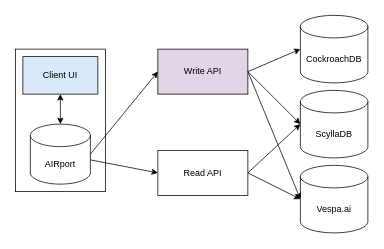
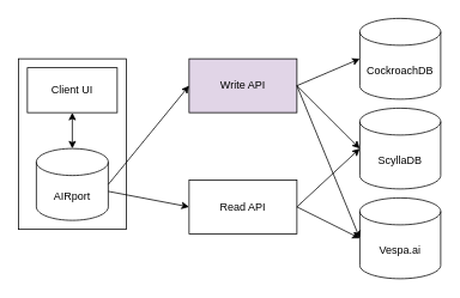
  <mxCell id="0" />
  <mxCell id="1" parent="0" />
  <mxCell id="2" value="" style="rounded=0;whiteSpace=wrap;html=1;" vertex="1" parent="1"><mxGeometry x="20" y="65" width="120" height="190" as="geometry" /></mxCell>
  <mxCell id="3" value="AIRport" style="shape=cylinder3;whiteSpace=wrap;html=1;boundedLbl=1;backgroundOutline=1;size=15;" vertex="1" parent="1"><mxGeometry x="40" y="165" width="80" height="80" as="geometry" /></mxCell>
  <mxCell id="4" value="CockroachDB" style="shape=cylinder3;whiteSpace=wrap;html=1;boundedLbl=1;backgroundOutline=1;size=15;" vertex="1" parent="1"><mxGeometry x="400" y="20" width="90" height="90" as="geometry" /></mxCell>
  <mxCell id="5" value="ScyllaDB" style="shape=cylinder3;whiteSpace=wrap;html=1;boundedLbl=1;backgroundOutline=1;size=15;" vertex="1" parent="1"><mxGeometry x="400" y="120" width="90" height="90" as="geometry" /></mxCell>
  <mxCell id="6" value="Vespa.ai" style="shape=cylinder3;whiteSpace=wrap;html=1;boundedLbl=1;backgroundOutline=1;size=15;" vertex="1" parent="1"><mxGeometry x="400" y="220" width="90" height="90" as="geometry" /></mxCell>
  <mxCell id="7" value="" style="endArrow=classic;html=1;rounded=0;entryX=0;entryY=0.5;entryDx=0;entryDy=0;" edge="1" parent="1" source="3" target="8"><mxGeometry width="50" height="50" relative="1" as="geometry"><mxPoint x="420" y="200" as="sourcePoint" /><mxPoint x="160" y="156.613" as="targetPoint" /></mxGeometry></mxCell>
  <mxCell id="8" value="Read API" style="rounded=0;whiteSpace=wrap;html=1;" vertex="1" parent="1"><mxGeometry x="210" y="200" width="120" height="60" as="geometry" /></mxCell>
  <mxCell id="9" value="" style="endArrow=classic;html=1;rounded=0;exitX=1;exitY=0.5;exitDx=0;exitDy=0;entryX=0;entryY=0.5;entryDx=0;entryDy=0;entryPerimeter=0;" edge="1" parent="1" source="8" target="5"><mxGeometry width="50" height="50" relative="1" as="geometry"><mxPoint x="420" y="200" as="sourcePoint" /><mxPoint x="470" y="150" as="targetPoint" /></mxGeometry></mxCell>
  <mxCell id="10" value="" style="endArrow=classic;html=1;rounded=0;exitX=1;exitY=0.5;exitDx=0;exitDy=0;entryX=0;entryY=0.5;entryDx=0;entryDy=0;entryPerimeter=0;" edge="1" parent="1" source="8" target="6"><mxGeometry width="50" height="50" relative="1" as="geometry"><mxPoint x="420" y="200" as="sourcePoint" /><mxPoint x="470" y="150" as="targetPoint" /></mxGeometry></mxCell>
  <mxCell id="11" value="Write API" style="rounded=0;whiteSpace=wrap;html=1;fillColor=#e1d5e7;" vertex="1" parent="1"><mxGeometry x="210" y="65" width="120" height="60" as="geometry" /></mxCell>
  <mxCell id="12" value="" style="endArrow=classic;html=1;rounded=0;exitX=1;exitY=0.5;exitDx=0;exitDy=0;entryX=0;entryY=0.5;entryDx=0;entryDy=0;entryPerimeter=0;" edge="1" parent="1" source="11" target="4"><mxGeometry width="50" height="50" relative="1" as="geometry"><mxPoint x="420" y="200" as="sourcePoint" /><mxPoint x="470" y="150" as="targetPoint" /></mxGeometry></mxCell>
  <mxCell id="13" value="" style="endArrow=classic;html=1;rounded=0;exitX=1;exitY=0.5;exitDx=0;exitDy=0;entryX=0;entryY=0.5;entryDx=0;entryDy=0;entryPerimeter=0;" edge="1" parent="1" source="11" target="5"><mxGeometry width="50" height="50" relative="1" as="geometry"><mxPoint x="420" y="200" as="sourcePoint" /><mxPoint x="470" y="150" as="targetPoint" /></mxGeometry></mxCell>
  <mxCell id="14" value="" style="endArrow=classic;html=1;rounded=0;exitX=1;exitY=0.5;exitDx=0;exitDy=0;exitPerimeter=0;entryX=0;entryY=0.5;entryDx=0;entryDy=0;" edge="1" parent="1" source="3" target="11"><mxGeometry width="50" height="50" relative="1" as="geometry"><mxPoint x="420" y="200" as="sourcePoint" /><mxPoint x="470" y="150" as="targetPoint" /></mxGeometry></mxCell>
- <mxCell id="15" value="Client UI" style="rounded=0;whiteSpace=wrap;html=1;fillColor=#dae8fc;" vertex="1" parent="1"><mxGeometry x="30" y="75" width="100" height="50" as="geometry" /></mxCell>
+ <mxCell id="15" value="Client UI" style="rounded=0;whiteSpace=wrap;html=1;" vertex="1" parent="1"><mxGeometry x="30" y="75" width="100" height="50" as="geometry" /></mxCell>
  <mxCell id="16" value="" style="endArrow=classic;startArrow=classic;html=1;rounded=0;entryX=0.5;entryY=1;entryDx=0;entryDy=0;exitX=0.5;exitY=0;exitDx=0;exitDy=0;exitPerimeter=0;" edge="1" parent="1" source="3" target="15"><mxGeometry width="50" height="50" relative="1" as="geometry"><mxPoint x="130" y="305" as="sourcePoint" /><mxPoint x="180" y="255" as="targetPoint" /></mxGeometry></mxCell>
  <mxCell id="17" value="" style="endArrow=classic;html=1;rounded=0;exitX=1;exitY=0.5;exitDx=0;exitDy=0;entryX=0;entryY=0.5;entryDx=0;entryDy=0;entryPerimeter=0;" edge="1" parent="1" source="11" target="6"><mxGeometry width="50" height="50" relative="1" as="geometry"><mxPoint x="420" y="200" as="sourcePoint" /><mxPoint x="470" y="150" as="targetPoint" /></mxGeometry></mxCell>
